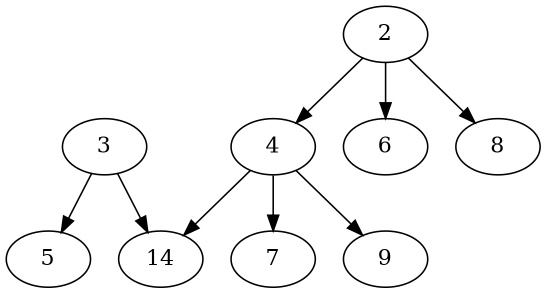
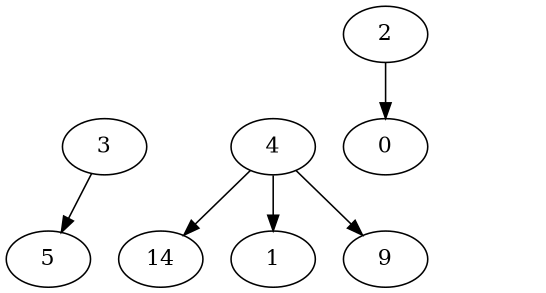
  digraph {
    node [alpha=0.17]
    5
    3 [alpha=0.10]
    n3 [alpha=0.08 label=14]
-   7 [alpha=0.06]
+   7 [alpha=0.06 label=1]
    4 [alpha=0.10]
    9
-   6 [alpha=0.00]
+   6 [alpha=0.00 label=0]
    2 [alpha=0.16]
-   8 [alpha=0.09]
    3 -> 5
-   3 -> n3
    4 -> n3
    4 -> 7
    4 -> 9
-   2 -> 4
    2 -> 6
-   2 -> 8
  }
